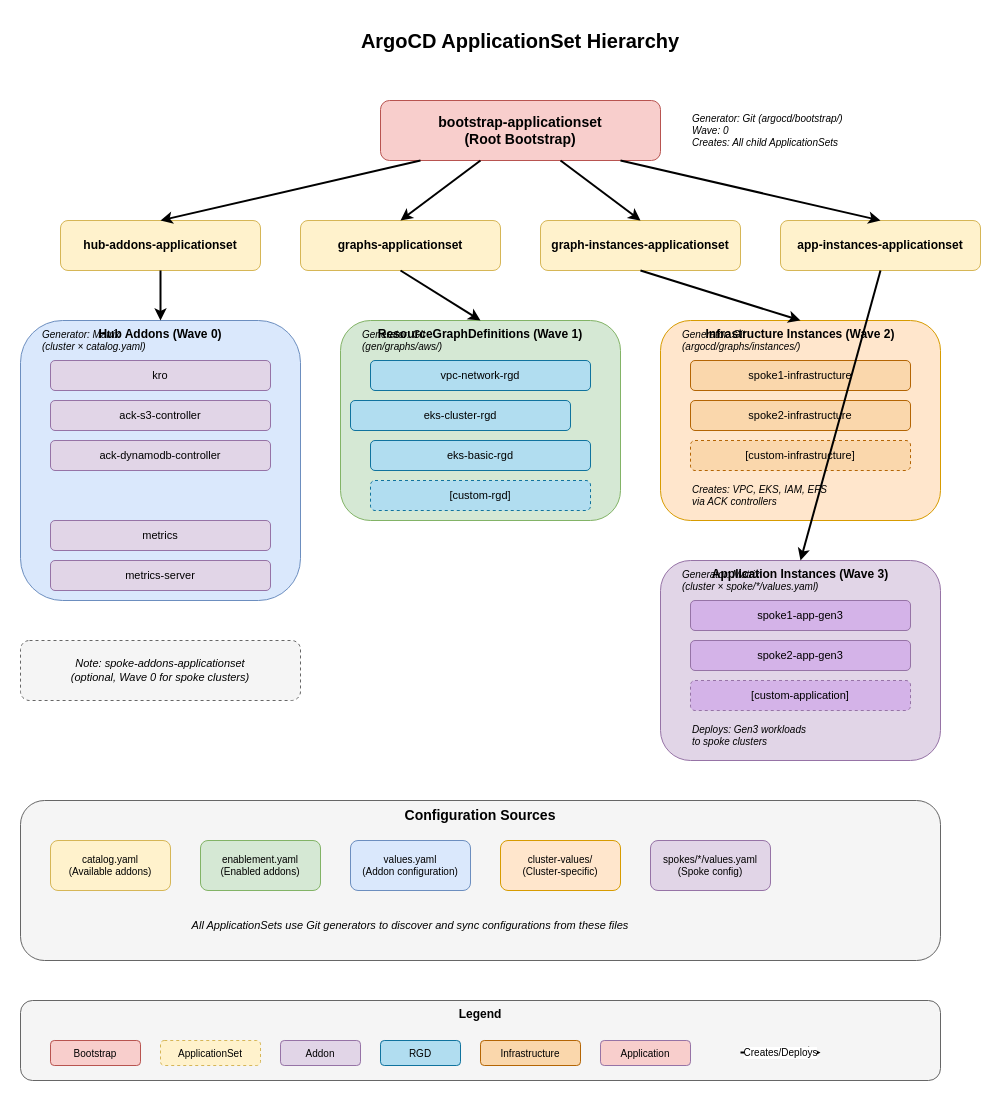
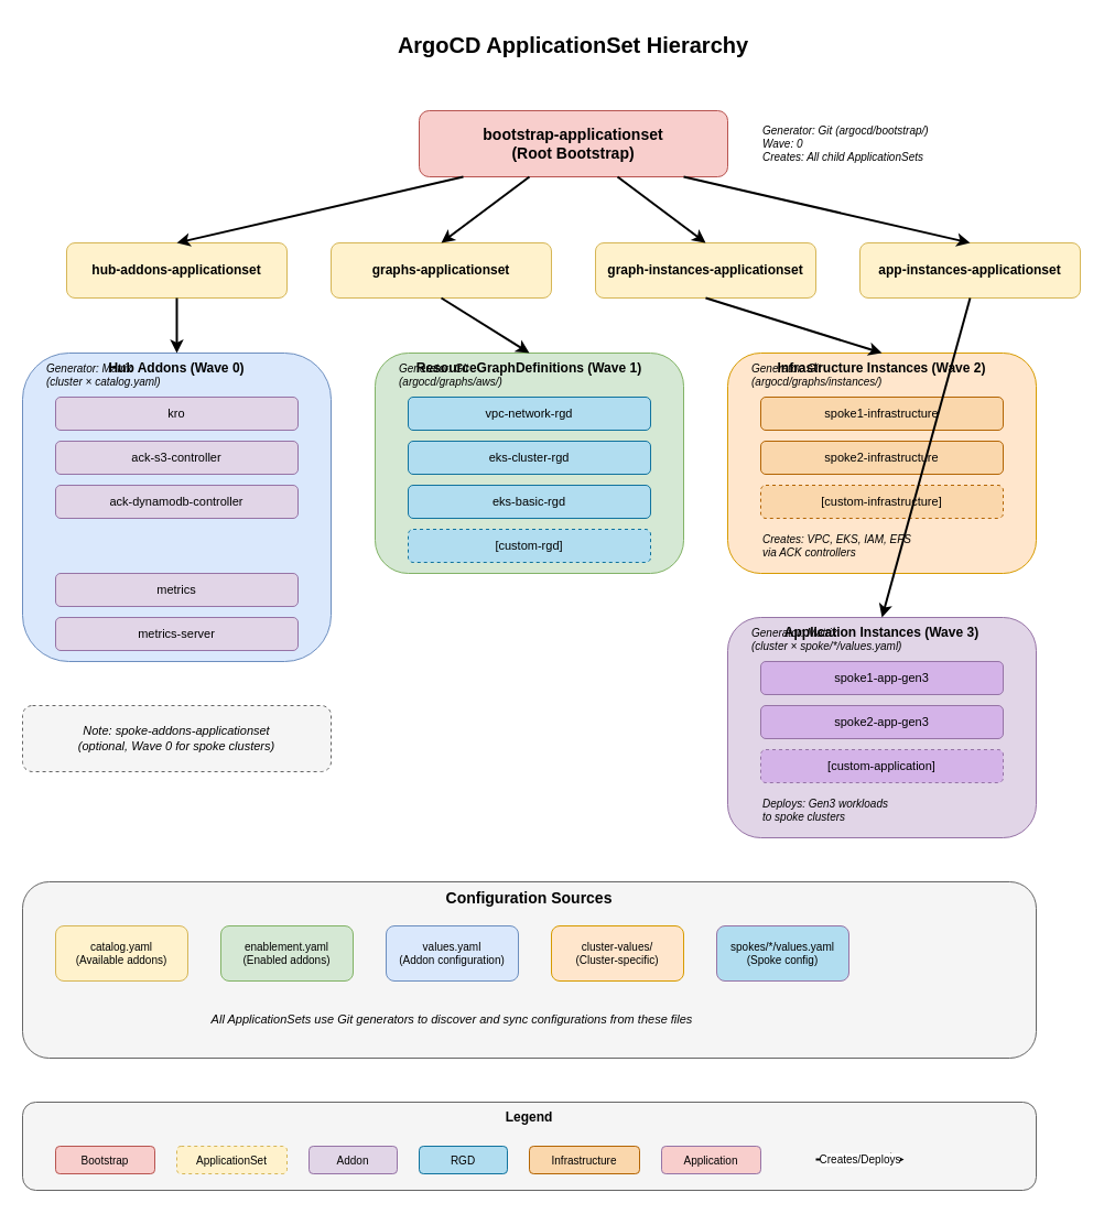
  <mxCell id="0" />
  <mxCell id="1" parent="0" />
  <mxCell id="2" value="ArgoCD ApplicationSet Hierarchy" style="text;html=1;strokeColor=none;fillColor=none;align=center;verticalAlign=middle;whiteSpace=wrap;rounded=0;fontSize=20;fontStyle=1" vertex="1" parent="1"><mxGeometry x="320" y="20" width="400" height="40" as="geometry" /></mxCell>
  <mxCell id="3" value="bootstrap-applicationset&#10;(Root Bootstrap)" style="rounded=1;whiteSpace=wrap;html=1;fillColor=#f8cecc;strokeColor=#b85450;fontSize=14;fontStyle=1" vertex="1" parent="1"><mxGeometry x="380" y="100" width="280" height="60" as="geometry" /></mxCell>
  <mxCell id="4" value="Generator: Git (argocd/bootstrap/)&#10;Wave: 0&#10;Creates: All child ApplicationSets" style="text;html=1;strokeColor=none;fillColor=none;align=left;verticalAlign=middle;whiteSpace=wrap;rounded=0;fontSize=10;fontStyle=2" vertex="1" parent="1"><mxGeometry x="690" y="100" width="250" height="60" as="geometry" /></mxCell>
  <mxCell id="5" value="hub-addons-applicationset" style="rounded=1;whiteSpace=wrap;html=1;fillColor=#fff2cc;strokeColor=#d6b656;fontSize=12;fontStyle=1" vertex="1" parent="1"><mxGeometry x="60" y="220" width="200" height="50" as="geometry" /></mxCell>
  <mxCell id="6" value="graphs-applicationset" style="rounded=1;whiteSpace=wrap;html=1;fillColor=#fff2cc;strokeColor=#d6b656;fontSize=12;fontStyle=1" vertex="1" parent="1"><mxGeometry x="300" y="220" width="200" height="50" as="geometry" /></mxCell>
  <mxCell id="7" value="graph-instances-applicationset" style="rounded=1;whiteSpace=wrap;html=1;fillColor=#fff2cc;strokeColor=#d6b656;fontSize=12;fontStyle=1" vertex="1" parent="1"><mxGeometry x="540" y="220" width="200" height="50" as="geometry" /></mxCell>
  <mxCell id="8" value="app-instances-applicationset" style="rounded=1;whiteSpace=wrap;html=1;fillColor=#fff2cc;strokeColor=#d6b656;fontSize=12;fontStyle=1" vertex="1" parent="1"><mxGeometry x="780" y="220" width="200" height="50" as="geometry" /></mxCell>
  <mxCell id="9" value="" style="endArrow=classic;html=1;strokeWidth=2;strokeColor=#000000;" edge="1" parent="1"><mxGeometry width="50" height="50" relative="1" as="geometry"><mxPoint x="420" y="160" as="sourcePoint" /><mxPoint x="160" y="220" as="targetPoint" /></mxGeometry></mxCell>
  <mxCell id="10" value="" style="endArrow=classic;html=1;strokeWidth=2;strokeColor=#000000;" edge="1" parent="1"><mxGeometry width="50" height="50" relative="1" as="geometry"><mxPoint x="480" y="160" as="sourcePoint" /><mxPoint x="400" y="220" as="targetPoint" /></mxGeometry></mxCell>
  <mxCell id="11" value="" style="endArrow=classic;html=1;strokeWidth=2;strokeColor=#000000;" edge="1" parent="1"><mxGeometry width="50" height="50" relative="1" as="geometry"><mxPoint x="560" y="160" as="sourcePoint" /><mxPoint x="640" y="220" as="targetPoint" /></mxGeometry></mxCell>
  <mxCell id="12" value="" style="endArrow=classic;html=1;strokeWidth=2;strokeColor=#000000;" edge="1" parent="1"><mxGeometry width="50" height="50" relative="1" as="geometry"><mxPoint x="620" y="160" as="sourcePoint" /><mxPoint x="880" y="220" as="targetPoint" /></mxGeometry></mxCell>
  <mxCell id="13" value="Hub Addons (Wave 0)" style="rounded=1;whiteSpace=wrap;html=1;fillColor=#dae8fc;strokeColor=#6c8ebf;verticalAlign=top;fontSize=12;fontStyle=1" vertex="1" parent="1"><mxGeometry x="20" y="320" width="280" height="280" as="geometry" /></mxCell>
  <mxCell id="14" value="kro" style="rounded=1;whiteSpace=wrap;html=1;fillColor=#e1d5e7;strokeColor=#9673a6;fontSize=11" vertex="1" parent="1"><mxGeometry x="50" y="360" width="220" height="30" as="geometry" /></mxCell>
  <mxCell id="15" value="ack-s3-controller" style="rounded=1;whiteSpace=wrap;html=1;fillColor=#e1d5e7;strokeColor=#9673a6;fontSize=11" vertex="1" parent="1"><mxGeometry x="50" y="400" width="220" height="30" as="geometry" /></mxCell>
  <mxCell id="16" value="ack-dynamodb-controller" style="rounded=1;whiteSpace=wrap;html=1;fillColor=#e1d5e7;strokeColor=#9673a6;fontSize=11" vertex="1" parent="1"><mxGeometry x="50" y="440" width="220" height="30" as="geometry" /></mxCell>
  <mxCell id="17" value="metrics" style="rounded=1;whiteSpace=wrap;html=1;fillColor=#e1d5e7;strokeColor=#9673a6;fontSize=11" vertex="1" parent="1"><mxGeometry x="50" y="520" width="220" height="30" as="geometry" /></mxCell>
  <mxCell id="18" value="metrics-server" style="rounded=1;whiteSpace=wrap;html=1;fillColor=#e1d5e7;strokeColor=#9673a6;fontSize=11" vertex="1" parent="1"><mxGeometry x="50" y="560" width="220" height="30" as="geometry" /></mxCell>
  <mxCell id="19" value="Generator: Matrix&#10;(cluster × catalog.yaml)" style="text;html=1;strokeColor=none;fillColor=none;align=left;verticalAlign=middle;whiteSpace=wrap;rounded=0;fontSize=10;fontStyle=2" vertex="1" parent="1"><mxGeometry x="40" y="330" width="240" height="20" as="geometry" /></mxCell>
  <mxCell id="20" value="" style="endArrow=classic;html=1;strokeWidth=2;strokeColor=#000000;" edge="1" parent="1"><mxGeometry width="50" height="50" relative="1" as="geometry"><mxPoint x="160" y="270" as="sourcePoint" /><mxPoint x="160" y="320" as="targetPoint" /></mxGeometry></mxCell>
  <mxCell id="21" value="ResourceGraphDefinitions (Wave 1)" style="rounded=1;whiteSpace=wrap;html=1;fillColor=#d5e8d4;strokeColor=#82b366;verticalAlign=top;fontSize=12;fontStyle=1" vertex="1" parent="1"><mxGeometry x="340" y="320" width="280" height="200" as="geometry" /></mxCell>
  <mxCell id="22" value="vpc-network-rgd" style="rounded=1;whiteSpace=wrap;html=1;fillColor=#b1ddf0;strokeColor=#10739e;fontSize=11" vertex="1" parent="1"><mxGeometry x="370" y="360" width="220" height="30" as="geometry" /></mxCell>
- <mxCell id="23" value="eks-cluster-rgd" style="rounded=1;whiteSpace=wrap;html=1;fillColor=#b1ddf0;strokeColor=#10739e;fontSize=11" vertex="1" parent="1"><mxGeometry x="350" y="400" width="220" height="30" as="geometry" /></mxCell>
+ <mxCell id="23" value="eks-cluster-rgd" style="rounded=1;whiteSpace=wrap;html=1;fillColor=#b1ddf0;strokeColor=#10739e;fontSize=11" vertex="1" parent="1"><mxGeometry x="370" y="400" width="220" height="30" as="geometry" /></mxCell>
  <mxCell id="24" value="eks-basic-rgd" style="rounded=1;whiteSpace=wrap;html=1;fillColor=#b1ddf0;strokeColor=#10739e;fontSize=11" vertex="1" parent="1"><mxGeometry x="370" y="440" width="220" height="30" as="geometry" /></mxCell>
  <mxCell id="25" value="[custom-rgd]" style="rounded=1;whiteSpace=wrap;html=1;fillColor=#b1ddf0;strokeColor=#10739e;fontSize=11;dashed=1" vertex="1" parent="1"><mxGeometry x="370" y="480" width="220" height="30" as="geometry" /></mxCell>
- <mxCell id="26" value="Generator: Git&#10;(gen/graphs/aws/)" style="text;html=1;strokeColor=none;fillColor=none;align=left;verticalAlign=middle;whiteSpace=wrap;rounded=0;fontSize=10;fontStyle=2" vertex="1" parent="1"><mxGeometry x="360" y="330" width="240" height="20" as="geometry" /></mxCell>
+ <mxCell id="26" value="Generator: Git&#10;(argocd/graphs/aws/)" style="text;html=1;strokeColor=none;fillColor=none;align=left;verticalAlign=middle;whiteSpace=wrap;rounded=0;fontSize=10;fontStyle=2" vertex="1" parent="1"><mxGeometry x="360" y="330" width="240" height="20" as="geometry" /></mxCell>
  <mxCell id="27" value="" style="endArrow=classic;html=1;strokeWidth=2;strokeColor=#000000;" edge="1" parent="1"><mxGeometry width="50" height="50" relative="1" as="geometry"><mxPoint x="400" y="270" as="sourcePoint" /><mxPoint x="480" y="320" as="targetPoint" /></mxGeometry></mxCell>
  <mxCell id="28" value="Infrastructure Instances (Wave 2)" style="rounded=1;whiteSpace=wrap;html=1;fillColor=#ffe6cc;strokeColor=#d79b00;verticalAlign=top;fontSize=12;fontStyle=1" vertex="1" parent="1"><mxGeometry x="660" y="320" width="280" height="200" as="geometry" /></mxCell>
  <mxCell id="29" value="spoke1-infrastructure" style="rounded=1;whiteSpace=wrap;html=1;fillColor=#fad7ac;strokeColor=#b46504;fontSize=11" vertex="1" parent="1"><mxGeometry x="690" y="360" width="220" height="30" as="geometry" /></mxCell>
  <mxCell id="30" value="spoke2-infrastructure" style="rounded=1;whiteSpace=wrap;html=1;fillColor=#fad7ac;strokeColor=#b46504;fontSize=11" vertex="1" parent="1"><mxGeometry x="690" y="400" width="220" height="30" as="geometry" /></mxCell>
  <mxCell id="31" value="[custom-infrastructure]" style="rounded=1;whiteSpace=wrap;html=1;fillColor=#fad7ac;strokeColor=#b46504;fontSize=11;dashed=1" vertex="1" parent="1"><mxGeometry x="690" y="440" width="220" height="30" as="geometry" /></mxCell>
  <mxCell id="32" value="Creates: VPC, EKS, IAM, EFS&#10;via ACK controllers" style="text;html=1;strokeColor=none;fillColor=none;align=left;verticalAlign=middle;whiteSpace=wrap;rounded=0;fontSize=10;fontStyle=2" vertex="1" parent="1"><mxGeometry x="690" y="480" width="220" height="30" as="geometry" /></mxCell>
  <mxCell id="33" value="Generator: Git&#10;(argocd/graphs/instances/)" style="text;html=1;strokeColor=none;fillColor=none;align=left;verticalAlign=middle;whiteSpace=wrap;rounded=0;fontSize=10;fontStyle=2" vertex="1" parent="1"><mxGeometry x="680" y="330" width="240" height="20" as="geometry" /></mxCell>
  <mxCell id="34" value="" style="endArrow=classic;html=1;strokeWidth=2;strokeColor=#000000;" edge="1" parent="1"><mxGeometry width="50" height="50" relative="1" as="geometry"><mxPoint x="640" y="270" as="sourcePoint" /><mxPoint x="800" y="320" as="targetPoint" /></mxGeometry></mxCell>
  <mxCell id="35" value="Application Instances (Wave 3)" style="rounded=1;whiteSpace=wrap;html=1;fillColor=#e1d5e7;strokeColor=#9673a6;verticalAlign=top;fontSize=12;fontStyle=1" vertex="1" parent="1"><mxGeometry x="660" y="560" width="280" height="200" as="geometry" /></mxCell>
  <mxCell id="36" value="spoke1-app-gen3" style="rounded=1;whiteSpace=wrap;html=1;fillColor=#d4b3e8;strokeColor=#9673a6;fontSize=11" vertex="1" parent="1"><mxGeometry x="690" y="600" width="220" height="30" as="geometry" /></mxCell>
  <mxCell id="37" value="spoke2-app-gen3" style="rounded=1;whiteSpace=wrap;html=1;fillColor=#d4b3e8;strokeColor=#9673a6;fontSize=11" vertex="1" parent="1"><mxGeometry x="690" y="640" width="220" height="30" as="geometry" /></mxCell>
  <mxCell id="38" value="[custom-application]" style="rounded=1;whiteSpace=wrap;html=1;fillColor=#d4b3e8;strokeColor=#9673a6;fontSize=11;dashed=1" vertex="1" parent="1"><mxGeometry x="690" y="680" width="220" height="30" as="geometry" /></mxCell>
  <mxCell id="39" value="Deploys: Gen3 workloads&#10;to spoke clusters" style="text;html=1;strokeColor=none;fillColor=none;align=left;verticalAlign=middle;whiteSpace=wrap;rounded=0;fontSize=10;fontStyle=2" vertex="1" parent="1"><mxGeometry x="690" y="720" width="220" height="30" as="geometry" /></mxCell>
  <mxCell id="40" value="Generator: Matrix&#10;(cluster × spoke/*/values.yaml)" style="text;html=1;strokeColor=none;fillColor=none;align=left;verticalAlign=middle;whiteSpace=wrap;rounded=0;fontSize=10;fontStyle=2" vertex="1" parent="1"><mxGeometry x="680" y="570" width="240" height="20" as="geometry" /></mxCell>
  <mxCell id="41" value="" style="endArrow=classic;html=1;strokeWidth=2;strokeColor=#000000;" edge="1" parent="1"><mxGeometry width="50" height="50" relative="1" as="geometry"><mxPoint x="880" y="270" as="sourcePoint" /><mxPoint x="800" y="560" as="targetPoint" /></mxGeometry></mxCell>
  <mxCell id="42" value="Note: spoke-addons-applicationset&#10;(optional, Wave 0 for spoke clusters)" style="rounded=1;whiteSpace=wrap;html=1;fillColor=#f5f5f5;strokeColor=#666666;fontSize=11;fontStyle=2;dashed=1" vertex="1" parent="1"><mxGeometry x="20" y="640" width="280" height="60" as="geometry" /></mxCell>
  <mxCell id="43" value="Configuration Sources" style="rounded=1;whiteSpace=wrap;html=1;fillColor=#f5f5f5;strokeColor=#666666;verticalAlign=top;fontSize=14;fontStyle=1" vertex="1" parent="1"><mxGeometry x="20" y="800" width="920" height="160" as="geometry" /></mxCell>
  <mxCell id="44" value="catalog.yaml&#10;(Available addons)" style="rounded=1;whiteSpace=wrap;html=1;fillColor=#fff2cc;strokeColor=#d6b656;fontSize=10" vertex="1" parent="1"><mxGeometry x="50" y="840" width="120" height="50" as="geometry" /></mxCell>
  <mxCell id="45" value="enablement.yaml&#10;(Enabled addons)" style="rounded=1;whiteSpace=wrap;html=1;fillColor=#d5e8d4;strokeColor=#82b366;fontSize=10" vertex="1" parent="1"><mxGeometry x="200" y="840" width="120" height="50" as="geometry" /></mxCell>
  <mxCell id="46" value="values.yaml&#10;(Addon configuration)" style="rounded=1;whiteSpace=wrap;html=1;fillColor=#dae8fc;strokeColor=#6c8ebf;fontSize=10" vertex="1" parent="1"><mxGeometry x="350" y="840" width="120" height="50" as="geometry" /></mxCell>
  <mxCell id="47" value="cluster-values/&#10;(Cluster-specific)" style="rounded=1;whiteSpace=wrap;html=1;fillColor=#ffe6cc;strokeColor=#d79b00;fontSize=10" vertex="1" parent="1"><mxGeometry x="500" y="840" width="120" height="50" as="geometry" /></mxCell>
- <mxCell id="48" value="spokes/*/values.yaml&#10;(Spoke config)" style="rounded=1;whiteSpace=wrap;html=1;fillColor=#e1d5e7;strokeColor=#9673a6;fontSize=10" vertex="1" parent="1"><mxGeometry x="650" y="840" width="120" height="50" as="geometry" /></mxCell>
+ <mxCell id="48" value="spokes/*/values.yaml&#10;(Spoke config)" style="rounded=1;whiteSpace=wrap;html=1;fillColor=#b1ddf0;strokeColor=#9673a6;fontSize=10;" vertex="1" parent="1"><mxGeometry x="650" y="840" width="120" height="50" as="geometry" /></mxCell>
  <mxCell id="49" value="All ApplicationSets use Git generators to discover and sync configurations from these files" style="text;html=1;strokeColor=none;fillColor=none;align=center;verticalAlign=middle;whiteSpace=wrap;rounded=0;fontSize=11;fontStyle=2" vertex="1" parent="1"><mxGeometry x="50" y="910" width="720" height="30" as="geometry" /></mxCell>
  <mxCell id="50" value="Legend" style="rounded=1;whiteSpace=wrap;html=1;fillColor=#f5f5f5;strokeColor=#666666;verticalAlign=top;fontSize=12;fontStyle=1" vertex="1" parent="1"><mxGeometry x="20" y="1000" width="920" height="80" as="geometry" /></mxCell>
  <mxCell id="51" value="Bootstrap" style="rounded=1;whiteSpace=wrap;html=1;fillColor=#f8cecc;strokeColor=#b85450;fontSize=10" vertex="1" parent="1"><mxGeometry x="50" y="1040" width="90" height="25" as="geometry" /></mxCell>
  <mxCell id="52" value="ApplicationSet" style="rounded=1;whiteSpace=wrap;html=1;fillColor=#fff2cc;strokeColor=#d6b656;fontSize=10;dashed=1;" vertex="1" parent="1"><mxGeometry x="160" y="1040" width="100" height="25" as="geometry" /></mxCell>
  <mxCell id="53" value="Addon" style="rounded=1;whiteSpace=wrap;html=1;fillColor=#e1d5e7;strokeColor=#9673a6;fontSize=10" vertex="1" parent="1"><mxGeometry x="280" y="1040" width="80" height="25" as="geometry" /></mxCell>
  <mxCell id="54" value="RGD" style="rounded=1;whiteSpace=wrap;html=1;fillColor=#b1ddf0;strokeColor=#10739e;fontSize=10" vertex="1" parent="1"><mxGeometry x="380" y="1040" width="80" height="25" as="geometry" /></mxCell>
  <mxCell id="55" value="Infrastructure" style="rounded=1;whiteSpace=wrap;html=1;fillColor=#fad7ac;strokeColor=#b46504;fontSize=10" vertex="1" parent="1"><mxGeometry x="480" y="1040" width="100" height="25" as="geometry" /></mxCell>
  <mxCell id="56" value="Application" style="rounded=1;whiteSpace=wrap;html=1;fillColor=#f8cecc;strokeColor=#9673a6;fontSize=10;" vertex="1" parent="1"><mxGeometry x="600" y="1040" width="90" height="25" as="geometry" /></mxCell>
  <mxCell id="57" value="Creates/Deploys" style="endArrow=classic;html=1;strokeWidth=2;strokeColor=#000000;fontSize=10" edge="1" parent="1"><mxGeometry width="50" height="50" relative="1" as="geometry"><mxPoint x="740" y="1052" as="sourcePoint" /><mxPoint x="820" y="1052" as="targetPoint" /></mxGeometry></mxCell>
